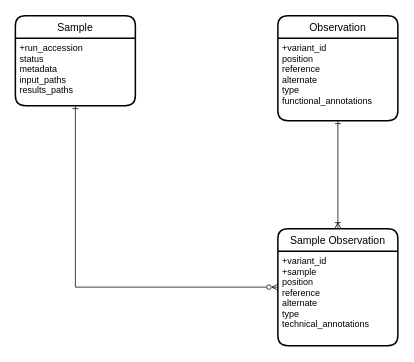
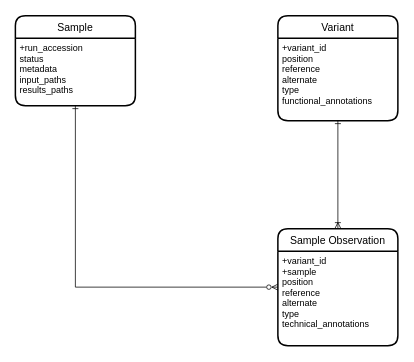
  <mxCell id="0" />
  <mxCell id="1" parent="0" />
  <mxCell id="2" value="Sample" style="swimlane;childLayout=stackLayout;horizontal=1;startSize=30;horizontalStack=0;rounded=1;fontSize=14;fontStyle=0;strokeWidth=2;resizeParent=0;resizeLast=1;shadow=0;dashed=0;align=center;" vertex="1" parent="1"><mxGeometry x="20" y="20" width="160" height="120" as="geometry" /></mxCell>
  <mxCell id="3" value="+run_accession&#10;status&#10;metadata&#10;input_paths&#10;results_paths" style="align=left;strokeColor=none;fillColor=none;spacingLeft=4;fontSize=12;verticalAlign=top;resizable=0;rotatable=0;part=1;" vertex="1" parent="2"><mxGeometry y="30" width="160" height="90" as="geometry" /></mxCell>
- <mxCell id="4" value="Observation" style="swimlane;childLayout=stackLayout;horizontal=1;startSize=30;horizontalStack=0;rounded=1;fontSize=14;fontStyle=0;strokeWidth=2;resizeParent=0;resizeLast=1;shadow=0;dashed=0;align=center;" vertex="1" parent="1"><mxGeometry x="370" y="20" width="160" height="140" as="geometry" /></mxCell>
+ <mxCell id="4" value="Variant" style="swimlane;childLayout=stackLayout;horizontal=1;startSize=30;horizontalStack=0;rounded=1;fontSize=14;fontStyle=0;strokeWidth=2;resizeParent=0;resizeLast=1;shadow=0;dashed=0;align=center;" vertex="1" parent="1"><mxGeometry x="370" y="20" width="160" height="140" as="geometry" /></mxCell>
  <mxCell id="5" value="+variant_id&#10;position&#10;reference&#10;alternate&#10;type&#10;functional_annotations" style="align=left;strokeColor=none;fillColor=none;spacingLeft=4;fontSize=12;verticalAlign=top;resizable=0;rotatable=0;part=1;" vertex="1" parent="4"><mxGeometry y="30" width="160" height="110" as="geometry" /></mxCell>
  <mxCell id="6" style="edgeStyle=orthogonalEdgeStyle;rounded=0;orthogonalLoop=1;jettySize=auto;html=1;entryX=0.5;entryY=1;entryDx=0;entryDy=0;endArrow=ERone;endFill=0;startArrow=ERoneToMany;startFill=0;" edge="1" parent="1" source="8" target="5"><mxGeometry relative="1" as="geometry" /></mxCell>
  <mxCell id="7" style="edgeStyle=orthogonalEdgeStyle;rounded=0;orthogonalLoop=1;jettySize=auto;html=1;entryX=0.5;entryY=1;entryDx=0;entryDy=0;endArrow=ERone;endFill=0;startArrow=ERzeroToMany;startFill=0;" edge="1" parent="1" source="8" target="3"><mxGeometry relative="1" as="geometry" /></mxCell>
  <mxCell id="8" value="Sample Observation" style="swimlane;childLayout=stackLayout;horizontal=1;startSize=30;horizontalStack=0;rounded=1;fontSize=14;fontStyle=0;strokeWidth=2;resizeParent=0;resizeLast=1;shadow=0;dashed=0;align=center;" vertex="1" parent="1"><mxGeometry x="370" y="304" width="160" height="156" as="geometry" /></mxCell>
  <mxCell id="9" value="+variant_id&#10;+sample&#10;position&#10;reference&#10;alternate&#10;type&#10;technical_annotations" style="align=left;strokeColor=none;fillColor=none;spacingLeft=4;fontSize=12;verticalAlign=top;resizable=0;rotatable=0;part=1;" vertex="1" parent="8"><mxGeometry y="30" width="160" height="126" as="geometry" /></mxCell>
